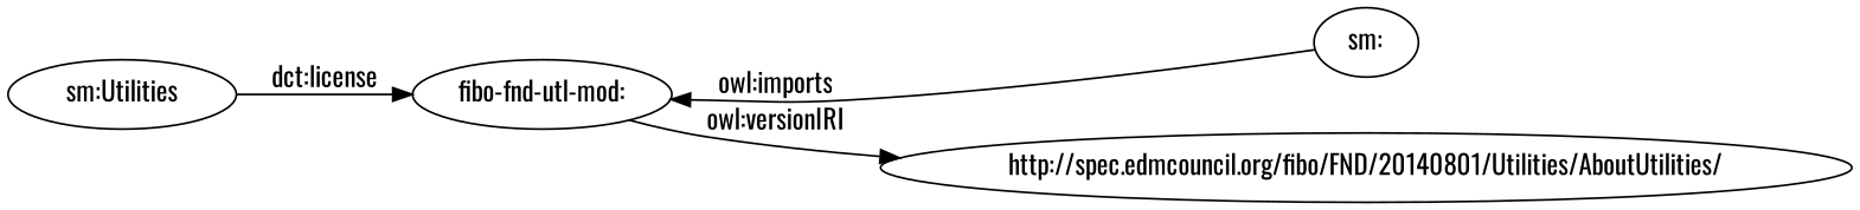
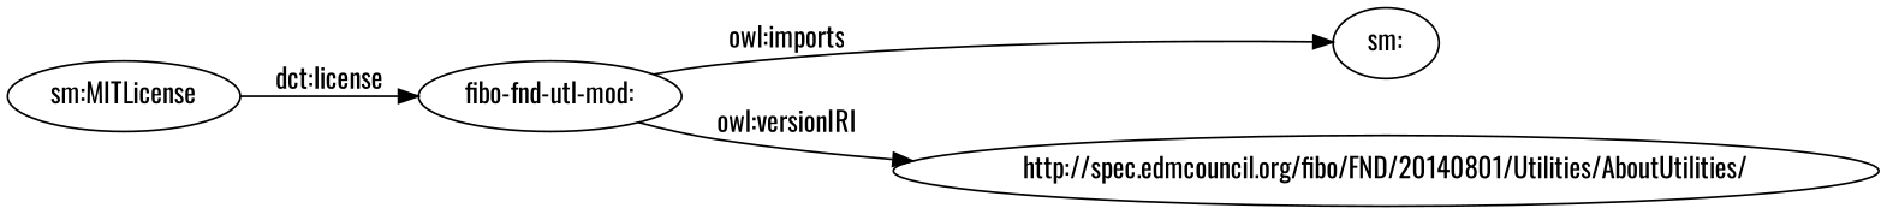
  digraph {
    fontname=Oswald
    rankdir=LR
    node [fontname=Oswald]
    edge [fontname=Oswald]
    "fibo-fnd-utl-mod:"
    "sm:"
    "http://spec.edmcouncil.org/fibo/FND/20140801/Utilities/AboutUtilities/"
-   "sm:MITLicense" [label="sm:Utilities"]
-   "sm:" -> "fibo-fnd-utl-mod:" [label="owl:imports"]
+   "sm:MITLicense"
+   "fibo-fnd-utl-mod:" -> "sm:" [label="owl:imports"]
    "fibo-fnd-utl-mod:" -> "http://spec.edmcouncil.org/fibo/FND/20140801/Utilities/AboutUtilities/" [label="owl:versionIRI"]
    "sm:MITLicense" -> "fibo-fnd-utl-mod:" [label="dct:license"]
  }
